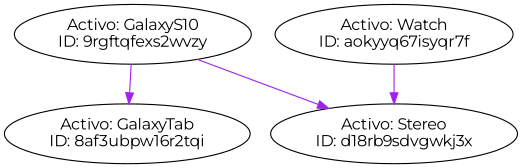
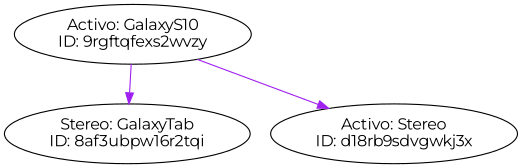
  digraph {
    fontname=Montserrat
    node [fontname=Montserrat]
    edge [color=purple fontname=Montserrat]
-   n1 [label="Activo: GalaxyTab\nID: 8af3ubpw16r2tqi"]
+   n1 [label="Stereo: GalaxyTab\nID: 8af3ubpw16r2tqi"]
    n2 [label="Activo: GalaxyS10\nID: 9rgftqfexs2wvzy"]
    n3 [label="Activo: Stereo\nID: d18rb9sdvgwkj3x"]
-   n4 [label="Activo: Watch\nID: aokyyq67isyqr7f"]
    n2 -> n1
    n2 -> n3
-   n4 -> n3
  }
